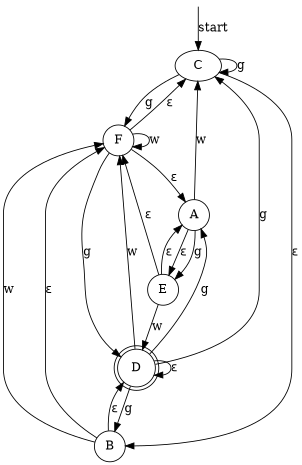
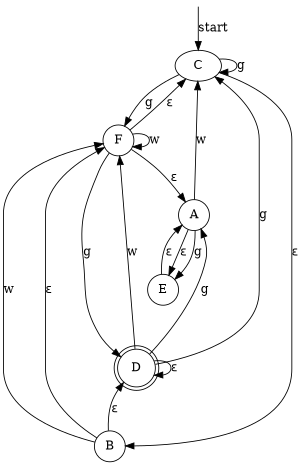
  digraph {
    rankdir=TB
    node [shape=circle]
    __start [shape=point style=invis]
    C [shape=""]
    F
    B
    D [shape=doublecircle]
    A
    E
    __start -> C [label=start]
    C -> C [label=g]
    C -> F [label=g]
    C -> B [label="&epsilon;"]
    F -> C [label="&epsilon;"]
    F -> F [label=w]
    F -> D [label=g]
    F -> A [label="&epsilon;"]
    B -> F [label="&epsilon;"]
    B -> F [label=w]
    B -> D [label="&epsilon;"]
    D -> C [label=g]
    D -> F [label=w]
-   D -> B [label=g]
    D -> D [label="&epsilon;"]
    D -> A [label=g]
    A -> C [label=w]
    A -> E [label="&epsilon;"]
    A -> E [label=g]
-   E -> F [label="&epsilon;"]
-   E -> D [label=w]
    E -> A [label="&epsilon;"]
  }
